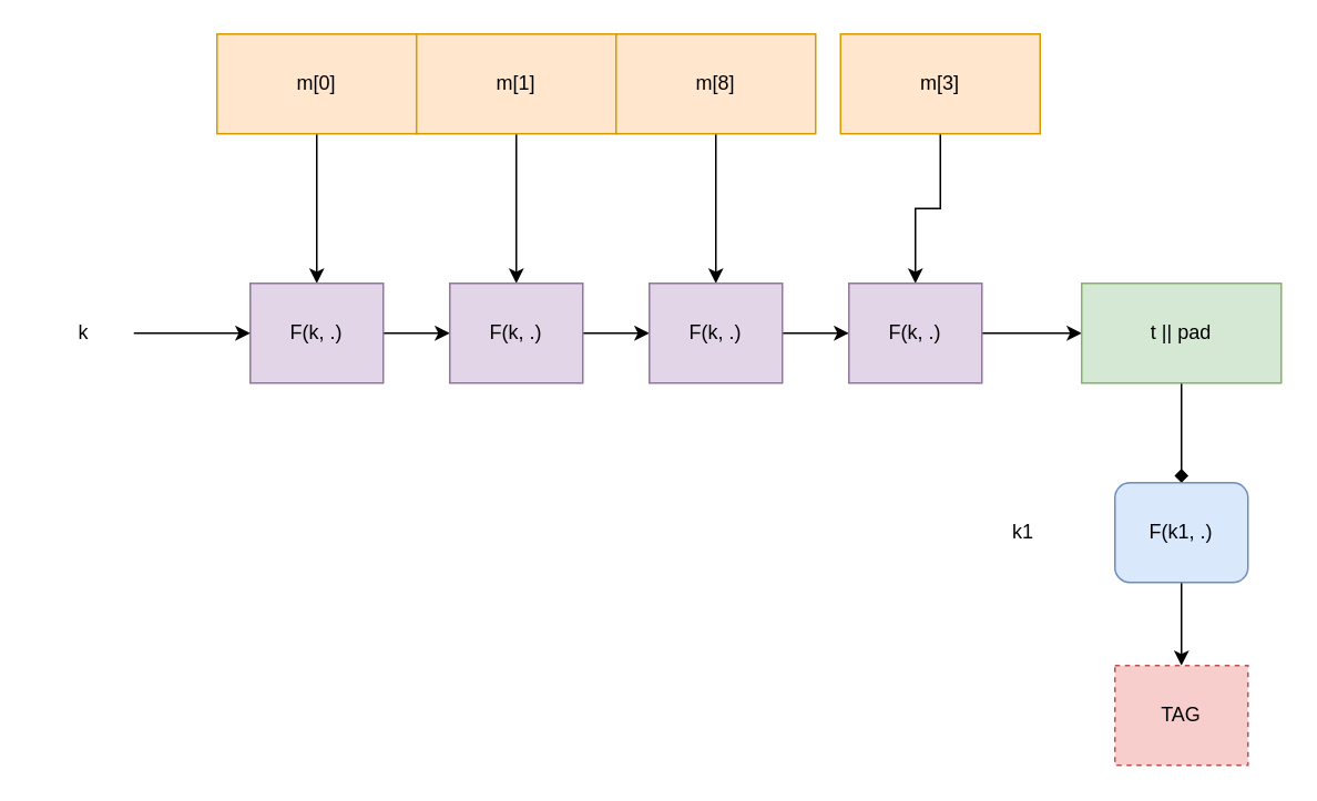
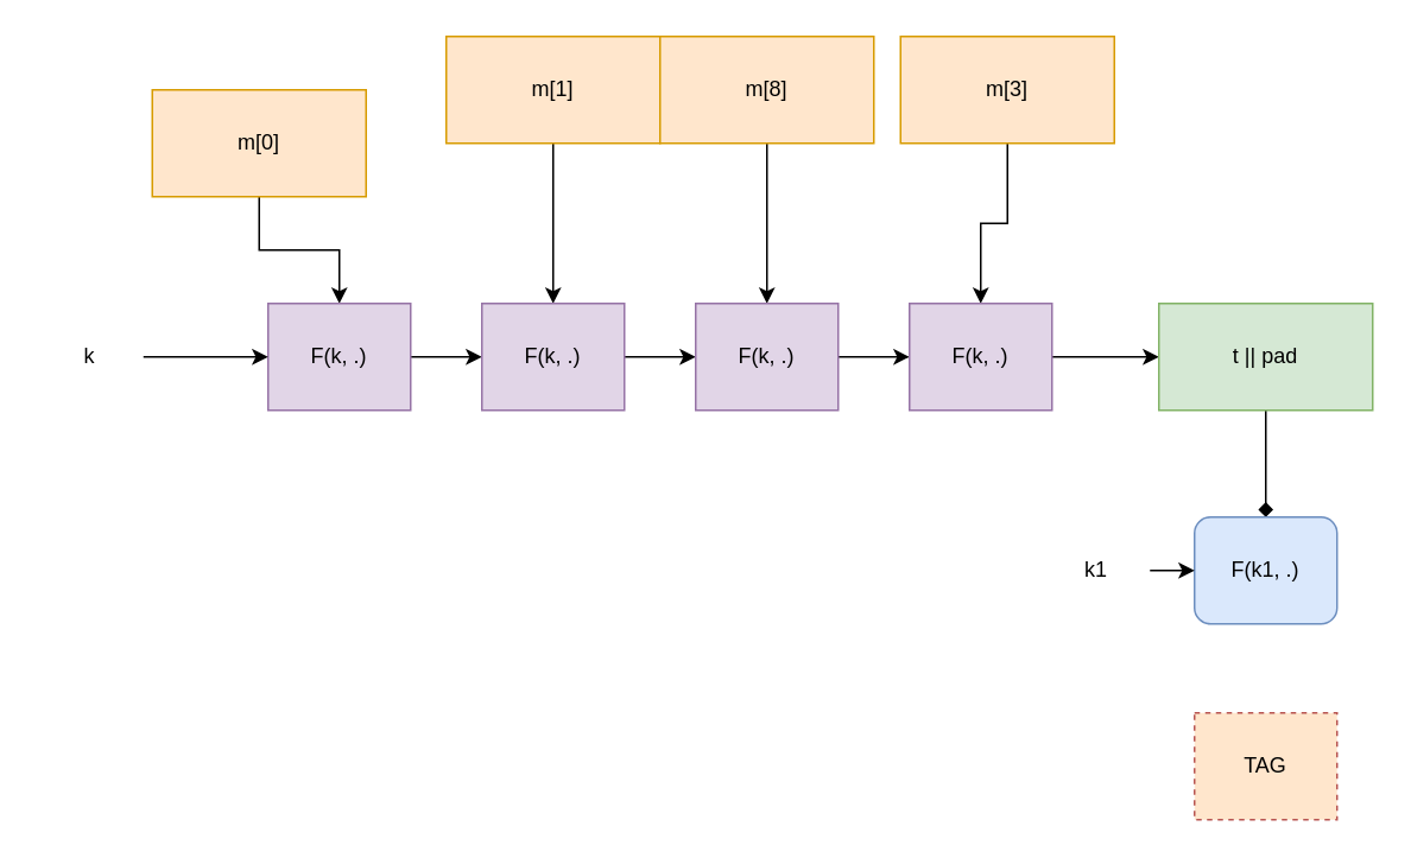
  <mxCell id="0" />
  <mxCell id="1" parent="0" />
  <mxCell id="2" value="" style="edgeStyle=orthogonalEdgeStyle;rounded=0;orthogonalLoop=1;jettySize=auto;html=1;" edge="1" parent="1" source="3" target="11"><mxGeometry relative="1" as="geometry" /></mxCell>
- <mxCell id="3" value="m[0]" style="rounded=0;whiteSpace=wrap;html=1;fillColor=#ffe6cc;strokeColor=#d79b00;" vertex="1" parent="1"><mxGeometry x="130" y="20" width="120" height="60" as="geometry" /></mxCell>
+ <mxCell id="3" value="m[0]" style="rounded=0;whiteSpace=wrap;html=1;fillColor=#ffe6cc;strokeColor=#d79b00;" vertex="1" parent="1"><mxGeometry x="85" y="50" width="120" height="60" as="geometry" /></mxCell>
  <mxCell id="4" value="" style="edgeStyle=orthogonalEdgeStyle;rounded=0;orthogonalLoop=1;jettySize=auto;html=1;" edge="1" parent="1" source="5" target="13"><mxGeometry relative="1" as="geometry" /></mxCell>
  <mxCell id="5" value="m[1]" style="rounded=0;whiteSpace=wrap;html=1;fillColor=#ffe6cc;strokeColor=#d79b00;" vertex="1" parent="1"><mxGeometry x="250" y="20" width="120" height="60" as="geometry" /></mxCell>
  <mxCell id="6" value="" style="edgeStyle=orthogonalEdgeStyle;rounded=0;orthogonalLoop=1;jettySize=auto;html=1;" edge="1" parent="1" source="7" target="15"><mxGeometry relative="1" as="geometry" /></mxCell>
  <mxCell id="7" value="m[8]" style="rounded=0;whiteSpace=wrap;html=1;fillColor=#ffe6cc;strokeColor=#d79b00;" vertex="1" parent="1"><mxGeometry x="370" y="20" width="120" height="60" as="geometry" /></mxCell>
  <mxCell id="8" value="" style="edgeStyle=orthogonalEdgeStyle;rounded=0;orthogonalLoop=1;jettySize=auto;html=1;" edge="1" parent="1" source="9" target="17"><mxGeometry relative="1" as="geometry" /></mxCell>
  <mxCell id="9" value="m[3]" style="rounded=0;whiteSpace=wrap;html=1;fillColor=#ffe6cc;strokeColor=#d79b00;" vertex="1" parent="1"><mxGeometry x="505" y="20" width="120" height="60" as="geometry" /></mxCell>
  <mxCell id="10" value="" style="edgeStyle=orthogonalEdgeStyle;rounded=0;orthogonalLoop=1;jettySize=auto;html=1;" edge="1" parent="1" source="11" target="13"><mxGeometry relative="1" as="geometry" /></mxCell>
  <mxCell id="11" value="F(k, .)" style="rounded=0;whiteSpace=wrap;html=1;fillColor=#e1d5e7;strokeColor=#9673a6;" vertex="1" parent="1"><mxGeometry x="150" y="170" width="80" height="60" as="geometry" /></mxCell>
  <mxCell id="12" value="" style="edgeStyle=orthogonalEdgeStyle;rounded=0;orthogonalLoop=1;jettySize=auto;html=1;" edge="1" parent="1" source="13" target="15"><mxGeometry relative="1" as="geometry" /></mxCell>
  <mxCell id="13" value="F(k, .)" style="rounded=0;whiteSpace=wrap;html=1;fillColor=#e1d5e7;strokeColor=#9673a6;" vertex="1" parent="1"><mxGeometry x="270" y="170" width="80" height="60" as="geometry" /></mxCell>
  <mxCell id="14" value="" style="edgeStyle=orthogonalEdgeStyle;rounded=0;orthogonalLoop=1;jettySize=auto;html=1;" edge="1" parent="1" source="15" target="17"><mxGeometry relative="1" as="geometry" /></mxCell>
  <mxCell id="15" value="F(k, .)" style="rounded=0;whiteSpace=wrap;html=1;fillColor=#e1d5e7;strokeColor=#9673a6;" vertex="1" parent="1"><mxGeometry x="390" y="170" width="80" height="60" as="geometry" /></mxCell>
  <mxCell id="16" value="" style="edgeStyle=orthogonalEdgeStyle;rounded=0;orthogonalLoop=1;jettySize=auto;html=1;" edge="1" parent="1" source="17" target="19"><mxGeometry relative="1" as="geometry" /></mxCell>
  <mxCell id="17" value="F(k, .)" style="rounded=0;whiteSpace=wrap;html=1;fillColor=#e1d5e7;strokeColor=#9673a6;" vertex="1" parent="1"><mxGeometry x="510" y="170" width="80" height="60" as="geometry" /></mxCell>
  <mxCell id="18" value="" style="edgeStyle=orthogonalEdgeStyle;rounded=0;orthogonalLoop=1;jettySize=auto;html=1;endArrow=diamond;" edge="1" parent="1" source="19" target="23"><mxGeometry relative="1" as="geometry" /></mxCell>
  <mxCell id="19" value="t || pad" style="rounded=0;whiteSpace=wrap;html=1;fillColor=#d5e8d4;strokeColor=#82b366;" vertex="1" parent="1"><mxGeometry x="650" y="170" width="120" height="60" as="geometry" /></mxCell>
  <mxCell id="20" value="" style="edgeStyle=orthogonalEdgeStyle;rounded=0;orthogonalLoop=1;jettySize=auto;html=1;" edge="1" parent="1" source="21" target="11"><mxGeometry relative="1" as="geometry" /></mxCell>
  <mxCell id="21" value="k" style="text;html=1;align=center;verticalAlign=middle;whiteSpace=wrap;rounded=0;" vertex="1" parent="1"><mxGeometry x="20" y="185" width="60" height="30" as="geometry" /></mxCell>
- <mxCell id="22" value="" style="edgeStyle=orthogonalEdgeStyle;rounded=0;orthogonalLoop=1;jettySize=auto;html=1;" edge="1" parent="1" source="23" target="26"><mxGeometry relative="1" as="geometry" /></mxCell>
  <mxCell id="23" value="F(k1, .)" style="whiteSpace=wrap;html=1;fillColor=#dae8fc;strokeColor=#6c8ebf;rounded=1;" vertex="1" parent="1"><mxGeometry x="670" y="290" width="80" height="60" as="geometry" /></mxCell>
+ <mxCell id="24" value="" style="edgeStyle=orthogonalEdgeStyle;rounded=0;orthogonalLoop=1;jettySize=auto;html=1;" edge="1" parent="1" source="25" target="23"><mxGeometry relative="1" as="geometry" /></mxCell>
  <mxCell id="25" value="k1" style="text;html=1;align=center;verticalAlign=middle;whiteSpace=wrap;rounded=0;" vertex="1" parent="1"><mxGeometry x="585" y="305" width="60" height="30" as="geometry" /></mxCell>
- <mxCell id="26" value="TAG" style="rounded=0;whiteSpace=wrap;html=1;dashed=1;fillColor=#f8cecc;strokeColor=#b85450;" vertex="1" parent="1"><mxGeometry x="670" y="400" width="80" height="60" as="geometry" /></mxCell>
+ <mxCell id="26" value="TAG" style="rounded=0;whiteSpace=wrap;html=1;dashed=1;fillColor=#ffe6cc;strokeColor=#b85450;" vertex="1" parent="1"><mxGeometry x="670" y="400" width="80" height="60" as="geometry" /></mxCell>
